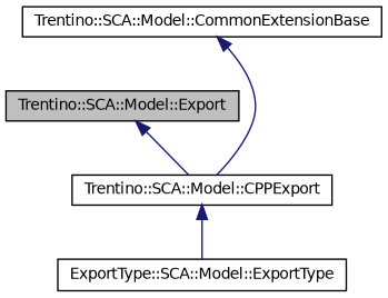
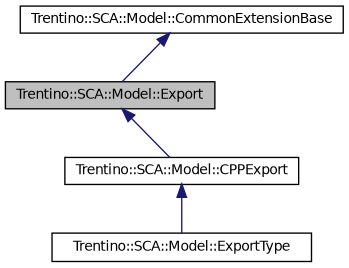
  digraph {
    node [color=black fillcolor=white fontname=Helvetica fontsize=10 shape=record style=filled]
    edge [color=midnightblue dir=back fontname=Helvetica fontsize=10 labelfontname=Helvetica labelfontsize=10 style=solid]
    n1 [fillcolor=grey75 fontcolor=black height=0.2 label="Trentino::SCA::Model::Export" width=0.4]
    n2 [height=0.2 label="Trentino::SCA::Model::CPPExport" width=0.4]
-   n3 [height=0.2 label="ExportType::SCA::Model::ExportType" width=0.4]
+   n3 [height=0.2 label="Trentino::SCA::Model::ExportType" width=0.4]
    n4 [height=0.2 label="Trentino::SCA::Model::CommonExtensionBase" width=0.4]
    n1 -> n2
    n2 -> n3
-   n4 -> n2
+   n4 -> n1
  }
